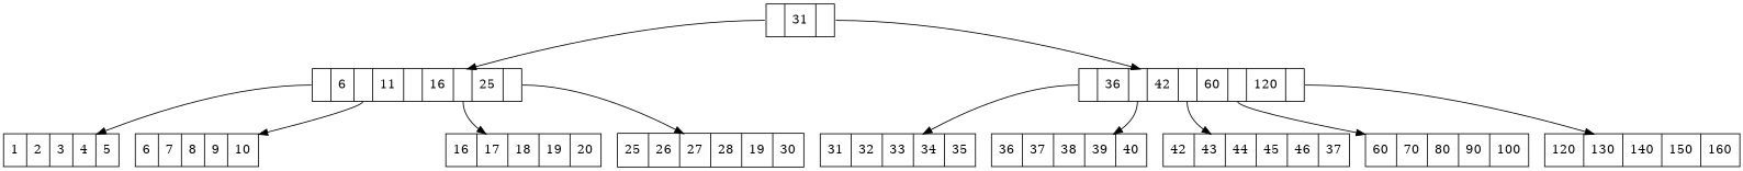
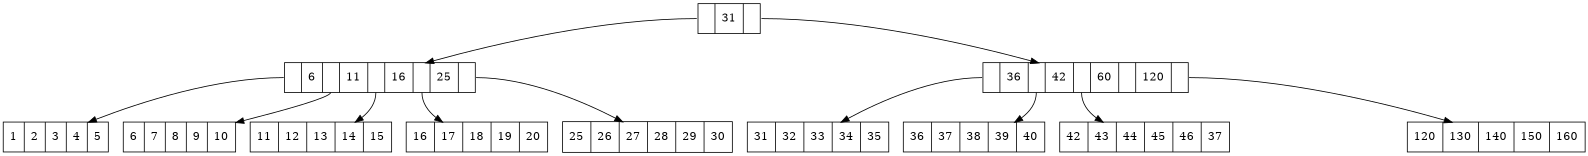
  digraph {
    node [shape=record]
    n1 [label="<pn3>|31|<pn15>"]
    n2 [label="<pn1>|6|<pn7>|11|<pn8>|16|<pn9>|25|<pn10>"]
    n3 [label="<pn12>|36|<pn13>|42|<pn14>|60|<pn6>|120|<pn4>"]
    n4 [label="1|2|3|4|5"]
    n5 [label="6|7|8|9|10"]
+   n6 [label="11|12|13|14|15"]
    n7 [label="16|17|18|19|20"]
-   n8 [label="25|26|27|28|19|30"]
+   n8 [label="25|26|27|28|29|30"]
    n9 [label="31|32|33|34|35"]
    n10 [label="36|37|38|39|40"]
    n11 [label="42|43|44|45|46|37"]
-   n12 [label="60|70|80|90|100"]
    n13 [label="120|130|140|150|160"]
    n1 -> n2 [tailport=pn3]
    n1 -> n3 [tailport=pn15]
    n2 -> n4 [tailport=pn1]
    n2 -> n5 [tailport=pn7]
+   n2 -> n6 [tailport=pn8]
    n2 -> n7 [tailport=pn9]
    n2 -> n8 [tailport=pn10]
    n3 -> n9 [tailport=pn12]
    n3 -> n10 [tailport=pn13]
    n3 -> n11 [tailport=pn14]
-   n3 -> n12 [tailport=pn6]
    n3 -> n13 [tailport=pn4]
  }
